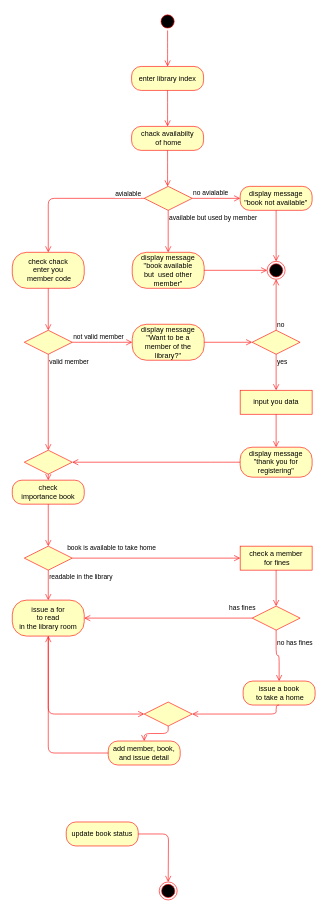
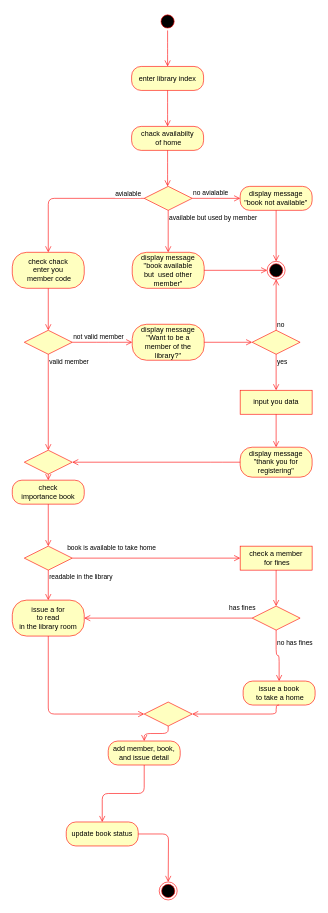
  <mxCell id="0" />
  <mxCell id="1" parent="0" />
  <mxCell id="2" value="" style="ellipse;html=1;shape=startState;fillColor=#000000;strokeColor=#ff0000;" vertex="1" parent="1"><mxGeometry x="264" y="20" width="30" height="30" as="geometry" /></mxCell>
  <mxCell id="3" value="" style="edgeStyle=orthogonalEdgeStyle;html=1;verticalAlign=bottom;endArrow=open;endSize=8;strokeColor=#ff0000;" edge="1" source="2" parent="1"><mxGeometry relative="1" as="geometry"><mxPoint x="279" y="110" as="targetPoint" /></mxGeometry></mxCell>
  <mxCell id="4" value="enter library index" style="rounded=1;whiteSpace=wrap;html=1;arcSize=40;fontColor=#000000;fillColor=#ffffc0;strokeColor=#ff0000;" vertex="1" parent="1"><mxGeometry x="219" y="110" width="120" height="40" as="geometry" /></mxCell>
  <mxCell id="5" value="" style="edgeStyle=orthogonalEdgeStyle;html=1;verticalAlign=bottom;endArrow=open;endSize=8;strokeColor=#ff0000;" edge="1" source="4" parent="1"><mxGeometry relative="1" as="geometry"><mxPoint x="279" y="210" as="targetPoint" /></mxGeometry></mxCell>
  <mxCell id="6" value="chack availabilty&lt;br&gt;&amp;nbsp;of home" style="rounded=1;whiteSpace=wrap;html=1;arcSize=40;fontColor=#000000;fillColor=#ffffc0;strokeColor=#ff0000;" vertex="1" parent="1"><mxGeometry x="219" y="210" width="120" height="40" as="geometry" /></mxCell>
  <mxCell id="7" value="" style="edgeStyle=orthogonalEdgeStyle;html=1;verticalAlign=bottom;endArrow=open;endSize=8;strokeColor=#ff0000;" edge="1" source="6" parent="1"><mxGeometry relative="1" as="geometry"><mxPoint x="279" y="310" as="targetPoint" /></mxGeometry></mxCell>
  <mxCell id="8" value="" style="rhombus;whiteSpace=wrap;html=1;fillColor=#ffffc0;strokeColor=#ff0000;" vertex="1" parent="1"><mxGeometry x="240" y="310" width="80" height="40" as="geometry" /></mxCell>
  <mxCell id="9" value="no avialable" style="edgeStyle=orthogonalEdgeStyle;html=1;align=left;verticalAlign=bottom;endArrow=open;endSize=8;strokeColor=#ff0000;entryX=0;entryY=0.5;entryDx=0;entryDy=0;" edge="1" source="8" parent="1" target="11"><mxGeometry x="-1" relative="1" as="geometry"><mxPoint x="420" y="330" as="targetPoint" /><mxPoint as="offset" /></mxGeometry></mxCell>
  <mxCell id="10" value="available but used by member" style="edgeStyle=orthogonalEdgeStyle;html=1;align=left;verticalAlign=top;endArrow=open;endSize=8;strokeColor=#ff0000;entryX=0.5;entryY=0;entryDx=0;entryDy=0;" edge="1" source="8" parent="1" target="13"><mxGeometry x="-1" relative="1" as="geometry"><mxPoint x="280" y="410" as="targetPoint" /></mxGeometry></mxCell>
  <mxCell id="11" value="display message&lt;br&gt;&quot;book not available&quot;" style="rounded=1;whiteSpace=wrap;html=1;arcSize=40;fontColor=#000000;fillColor=#ffffc0;strokeColor=#ff0000;" vertex="1" parent="1"><mxGeometry x="400" y="310" width="120" height="40" as="geometry" /></mxCell>
  <mxCell id="12" value="" style="edgeStyle=orthogonalEdgeStyle;html=1;verticalAlign=bottom;endArrow=open;endSize=8;strokeColor=#ff0000;entryX=0.5;entryY=0;entryDx=0;entryDy=0;" edge="1" source="11" parent="1" target="15"><mxGeometry relative="1" as="geometry"><mxPoint x="460" y="410" as="targetPoint" /></mxGeometry></mxCell>
  <mxCell id="13" value="display message&lt;br&gt;&quot;book available&lt;br&gt;but&amp;nbsp; used other member&quot;" style="rounded=1;whiteSpace=wrap;html=1;arcSize=40;fontColor=#000000;fillColor=#ffffc0;strokeColor=#ff0000;" vertex="1" parent="1"><mxGeometry x="220" y="420" width="120" height="60" as="geometry" /></mxCell>
  <mxCell id="14" value="" style="edgeStyle=orthogonalEdgeStyle;html=1;verticalAlign=bottom;endArrow=open;endSize=8;strokeColor=#ff0000;exitX=1;exitY=0.5;exitDx=0;exitDy=0;entryX=0;entryY=0.5;entryDx=0;entryDy=0;" edge="1" source="13" parent="1" target="15"><mxGeometry relative="1" as="geometry"><mxPoint x="440" y="450" as="targetPoint" /></mxGeometry></mxCell>
  <mxCell id="15" value="" style="ellipse;html=1;shape=endState;fillColor=#000000;strokeColor=#ff0000;" vertex="1" parent="1"><mxGeometry x="445" y="435" width="30" height="30" as="geometry" /></mxCell>
  <mxCell id="16" value="avialable" style="edgeStyle=orthogonalEdgeStyle;html=1;align=left;verticalAlign=top;endArrow=open;endSize=8;strokeColor=#ff0000;exitX=0;exitY=0.5;exitDx=0;exitDy=0;entryX=0.5;entryY=0;entryDx=0;entryDy=0;" edge="1" source="8" parent="1" target="17"><mxGeometry x="-0.6" y="-20" relative="1" as="geometry"><mxPoint x="0" y="450" as="targetPoint" /><mxPoint as="offset" /></mxGeometry></mxCell>
  <mxCell id="17" value="check chack&lt;br&gt;enter you&lt;br&gt;&amp;nbsp;member code" style="rounded=1;whiteSpace=wrap;html=1;arcSize=40;fontColor=#000000;fillColor=#ffffc0;strokeColor=#ff0000;" vertex="1" parent="1"><mxGeometry x="20" y="420" width="120" height="60" as="geometry" /></mxCell>
  <mxCell id="18" value="" style="edgeStyle=orthogonalEdgeStyle;html=1;verticalAlign=bottom;endArrow=open;endSize=8;strokeColor=#ff0000;entryX=0.5;entryY=0;entryDx=0;entryDy=0;exitX=0.5;exitY=1;exitDx=0;exitDy=0;" edge="1" source="17" parent="1" target="19"><mxGeometry relative="1" as="geometry"><mxPoint x="0" y="550" as="targetPoint" /><mxPoint x="79" y="480" as="sourcePoint" /></mxGeometry></mxCell>
  <mxCell id="19" value="" style="rhombus;whiteSpace=wrap;html=1;fillColor=#ffffc0;strokeColor=#ff0000;" vertex="1" parent="1"><mxGeometry x="40" y="550" width="80" height="40" as="geometry" /></mxCell>
  <mxCell id="20" value="not valid member" style="edgeStyle=orthogonalEdgeStyle;html=1;align=left;verticalAlign=bottom;endArrow=open;endSize=8;strokeColor=#ff0000;" edge="1" source="19" parent="1"><mxGeometry x="-1" relative="1" as="geometry"><mxPoint x="220" y="570" as="targetPoint" /></mxGeometry></mxCell>
  <mxCell id="21" value="valid member" style="edgeStyle=orthogonalEdgeStyle;html=1;align=left;verticalAlign=top;endArrow=open;endSize=8;strokeColor=#ff0000;entryX=0.5;entryY=0;entryDx=0;entryDy=0;exitX=0.5;exitY=1;exitDx=0;exitDy=0;" edge="1" source="19" parent="1" target="29"><mxGeometry x="-1" relative="1" as="geometry"><mxPoint x="20" y="770" as="targetPoint" /></mxGeometry></mxCell>
  <mxCell id="22" value="display message&lt;br&gt;&quot;Want to be a member of the library?&quot;" style="rounded=1;whiteSpace=wrap;html=1;arcSize=40;fontColor=#000000;fillColor=#ffffc0;strokeColor=#ff0000;" vertex="1" parent="1"><mxGeometry x="220" y="540" width="120" height="60" as="geometry" /></mxCell>
  <mxCell id="23" value="" style="edgeStyle=orthogonalEdgeStyle;html=1;verticalAlign=bottom;endArrow=open;endSize=8;strokeColor=#ff0000;exitX=1;exitY=0.5;exitDx=0;exitDy=0;" edge="1" source="22" parent="1" target="24"><mxGeometry relative="1" as="geometry"><mxPoint x="280" y="640" as="targetPoint" /></mxGeometry></mxCell>
  <mxCell id="24" value="" style="rhombus;whiteSpace=wrap;html=1;fillColor=#ffffc0;strokeColor=#ff0000;" vertex="1" parent="1"><mxGeometry x="420" y="550" width="80" height="40" as="geometry" /></mxCell>
  <mxCell id="25" value="no" style="edgeStyle=orthogonalEdgeStyle;html=1;align=left;verticalAlign=bottom;endArrow=open;endSize=8;strokeColor=#ff0000;entryX=0.5;entryY=1;entryDx=0;entryDy=0;exitX=0.5;exitY=0;exitDx=0;exitDy=0;" edge="1" source="24" parent="1" target="15"><mxGeometry x="-1" relative="1" as="geometry"><mxPoint x="490" y="570" as="targetPoint" /></mxGeometry></mxCell>
  <mxCell id="26" value="yes" style="edgeStyle=orthogonalEdgeStyle;html=1;align=left;verticalAlign=top;endArrow=open;endSize=8;strokeColor=#ff0000;exitX=0.5;exitY=1;exitDx=0;exitDy=0;entryX=0.5;entryY=0;entryDx=0;entryDy=0;" edge="1" source="24" parent="1" target="27"><mxGeometry x="-1" relative="1" as="geometry"><mxPoint x="540" y="730" as="targetPoint" /></mxGeometry></mxCell>
  <mxCell id="27" value="input you data" style="whiteSpace=wrap;html=1;arcSize=40;fontColor=#000000;fillColor=#ffffc0;strokeColor=#ff0000;rounded=0;" vertex="1" parent="1"><mxGeometry x="400" y="650" width="120" height="40" as="geometry" /></mxCell>
  <mxCell id="28" value="" style="edgeStyle=orthogonalEdgeStyle;html=1;verticalAlign=bottom;endArrow=open;endSize=8;strokeColor=#ff0000;entryX=0.5;entryY=0;entryDx=0;entryDy=0;" edge="1" source="27" parent="1" target="31"><mxGeometry relative="1" as="geometry"><mxPoint x="460" y="750" as="targetPoint" /></mxGeometry></mxCell>
  <mxCell id="29" value="" style="rhombus;whiteSpace=wrap;html=1;fillColor=#ffffc0;strokeColor=#ff0000;" vertex="1" parent="1"><mxGeometry x="40" y="750" width="80" height="40" as="geometry" /></mxCell>
  <mxCell id="30" value="" style="edgeStyle=orthogonalEdgeStyle;html=1;align=left;verticalAlign=top;endArrow=open;endSize=8;strokeColor=#ff0000;entryX=0.5;entryY=0;entryDx=0;entryDy=0;exitX=0.5;exitY=1;exitDx=0;exitDy=0;" edge="1" source="29" parent="1" target="33"><mxGeometry x="-1" relative="1" as="geometry"><mxPoint x="200" y="960" as="targetPoint" /></mxGeometry></mxCell>
  <mxCell id="31" value="display message&lt;br&gt;&quot;thank you for registering&quot;" style="rounded=1;whiteSpace=wrap;html=1;arcSize=40;fontColor=#000000;fillColor=#ffffc0;strokeColor=#ff0000;" vertex="1" parent="1"><mxGeometry x="400" y="745" width="120" height="50" as="geometry" /></mxCell>
  <mxCell id="32" value="" style="edgeStyle=orthogonalEdgeStyle;html=1;verticalAlign=bottom;endArrow=open;endSize=8;strokeColor=#ff0000;entryX=1;entryY=0.5;entryDx=0;entryDy=0;exitX=0;exitY=0.5;exitDx=0;exitDy=0;" edge="1" source="31" parent="1" target="29"><mxGeometry relative="1" as="geometry"><mxPoint x="390" y="900" as="targetPoint" /><Array as="points"><mxPoint x="360" y="770" /><mxPoint x="360" y="770" /></Array></mxGeometry></mxCell>
  <mxCell id="33" value="check &lt;br&gt;importance book" style="rounded=1;whiteSpace=wrap;html=1;arcSize=40;fontColor=#000000;fillColor=#ffffc0;strokeColor=#ff0000;" vertex="1" parent="1"><mxGeometry x="20" y="800" width="120" height="40" as="geometry" /></mxCell>
  <mxCell id="34" value="" style="edgeStyle=orthogonalEdgeStyle;html=1;verticalAlign=bottom;endArrow=open;endSize=8;strokeColor=#ff0000;exitX=0.5;exitY=1;exitDx=0;exitDy=0;entryX=0.5;entryY=0;entryDx=0;entryDy=0;" edge="1" source="33" parent="1" target="35"><mxGeometry relative="1" as="geometry"><mxPoint x="200" y="1060" as="targetPoint" /></mxGeometry></mxCell>
  <mxCell id="35" value="" style="rhombus;whiteSpace=wrap;html=1;fillColor=#ffffc0;strokeColor=#ff0000;" vertex="1" parent="1"><mxGeometry x="40" y="910" width="80" height="40" as="geometry" /></mxCell>
  <mxCell id="36" value="readable in the library" style="edgeStyle=orthogonalEdgeStyle;html=1;align=left;verticalAlign=bottom;endArrow=open;endSize=8;strokeColor=#ff0000;entryX=0.5;entryY=0;entryDx=0;entryDy=0;exitX=0.5;exitY=1;exitDx=0;exitDy=0;" edge="1" source="35" parent="1" target="38"><mxGeometry x="-0.2" relative="1" as="geometry"><mxPoint x="10" y="1090" as="targetPoint" /><mxPoint x="80" y="970" as="sourcePoint" /><mxPoint as="offset" /></mxGeometry></mxCell>
  <mxCell id="37" value="book is available&amp;nbsp;to take home" style="edgeStyle=orthogonalEdgeStyle;html=1;align=left;verticalAlign=top;endArrow=open;endSize=8;strokeColor=#ff0000;exitX=1;exitY=0.5;exitDx=0;exitDy=0;entryX=0;entryY=0.5;entryDx=0;entryDy=0;" edge="1" source="35" parent="1" target="44"><mxGeometry x="-1" y="32" relative="1" as="geometry"><mxPoint x="390" y="1210" as="targetPoint" /><mxPoint x="550" y="1080" as="sourcePoint" /><mxPoint x="-10" y="2" as="offset" /></mxGeometry></mxCell>
  <mxCell id="38" value="issue a for &lt;br&gt;to read &lt;br&gt;in the library room" style="rounded=1;whiteSpace=wrap;html=1;arcSize=40;fontColor=#000000;fillColor=#ffffc0;strokeColor=#ff0000;" vertex="1" parent="1"><mxGeometry x="20" y="1000" width="120" height="60" as="geometry" /></mxCell>
  <mxCell id="39" value="" style="edgeStyle=orthogonalEdgeStyle;html=1;verticalAlign=bottom;endArrow=open;endSize=8;strokeColor=#ff0000;entryX=0;entryY=0.5;entryDx=0;entryDy=0;exitX=0.5;exitY=1;exitDx=0;exitDy=0;" edge="1" source="38" parent="1" target="52"><mxGeometry relative="1" as="geometry"><mxPoint x="70" y="1289" as="targetPoint" /><Array as="points"><mxPoint x="80" y="1190" /></Array></mxGeometry></mxCell>
  <mxCell id="40" value="add member, book, and issue detail" style="rounded=1;whiteSpace=wrap;html=1;arcSize=40;fontColor=#000000;fillColor=#ffffc0;strokeColor=#ff0000;" vertex="1" parent="1"><mxGeometry x="180" y="1235" width="120" height="40" as="geometry" /></mxCell>
- <mxCell id="41" value="" style="edgeStyle=orthogonalEdgeStyle;html=1;verticalAlign=bottom;endArrow=open;endSize=8;strokeColor=#ff0000;" edge="1" source="40" parent="1" target="38"><mxGeometry relative="1" as="geometry"><mxPoint x="280" y="1390" as="targetPoint" /></mxGeometry></mxCell>
+ <mxCell id="41" value="" style="edgeStyle=orthogonalEdgeStyle;html=1;verticalAlign=bottom;endArrow=open;endSize=8;strokeColor=#ff0000;entryX=0.5;entryY=0;entryDx=0;entryDy=0;" edge="1" source="40" parent="1" target="42"><mxGeometry relative="1" as="geometry"><mxPoint x="280" y="1390" as="targetPoint" /></mxGeometry></mxCell>
  <mxCell id="42" value="update book status" style="rounded=1;whiteSpace=wrap;html=1;arcSize=40;fontColor=#000000;fillColor=#ffffc0;strokeColor=#ff0000;" vertex="1" parent="1"><mxGeometry x="110" y="1370" width="120" height="40" as="geometry" /></mxCell>
  <mxCell id="43" value="" style="edgeStyle=orthogonalEdgeStyle;html=1;verticalAlign=bottom;endArrow=open;endSize=8;strokeColor=#ff0000;" edge="1" source="42" parent="1"><mxGeometry relative="1" as="geometry"><mxPoint x="280" y="1470" as="targetPoint" /></mxGeometry></mxCell>
  <mxCell id="44" value="check a member&lt;br&gt;&amp;nbsp;for fines" style="whiteSpace=wrap;html=1;arcSize=40;fontColor=#000000;fillColor=#ffffc0;strokeColor=#ff0000;rounded=0;" vertex="1" parent="1"><mxGeometry x="400" y="910" width="120" height="40" as="geometry" /></mxCell>
  <mxCell id="45" value="" style="edgeStyle=orthogonalEdgeStyle;html=1;verticalAlign=bottom;endArrow=open;endSize=8;strokeColor=#ff0000;exitX=0.5;exitY=1;exitDx=0;exitDy=0;entryX=0.5;entryY=0;entryDx=0;entryDy=0;" edge="1" source="44" parent="1" target="46"><mxGeometry relative="1" as="geometry"><mxPoint x="390" y="1310" as="targetPoint" /></mxGeometry></mxCell>
  <mxCell id="46" value="" style="rhombus;whiteSpace=wrap;html=1;fillColor=#ffffc0;strokeColor=#ff0000;" vertex="1" parent="1"><mxGeometry x="420" y="1010" width="80" height="40" as="geometry" /></mxCell>
  <mxCell id="47" value="no has fines" style="edgeStyle=orthogonalEdgeStyle;html=1;align=left;verticalAlign=bottom;endArrow=open;endSize=8;strokeColor=#ff0000;exitX=0.5;exitY=1;exitDx=0;exitDy=0;entryX=0.5;entryY=0;entryDx=0;entryDy=0;" edge="1" source="46" parent="1" target="50"><mxGeometry x="-0.333" relative="1" as="geometry"><mxPoint x="530" y="1330" as="targetPoint" /><mxPoint as="offset" /></mxGeometry></mxCell>
  <mxCell id="48" value="has fines" style="edgeStyle=orthogonalEdgeStyle;html=1;align=left;verticalAlign=top;endArrow=open;endSize=8;strokeColor=#ff0000;exitX=0;exitY=0.5;exitDx=0;exitDy=0;entryX=1;entryY=0.5;entryDx=0;entryDy=0;" edge="1" source="46" parent="1" target="38"><mxGeometry x="-0.714" y="-30" relative="1" as="geometry"><mxPoint x="390" y="1410" as="targetPoint" /><mxPoint as="offset" /></mxGeometry></mxCell>
  <mxCell id="49" value="" style="ellipse;html=1;shape=endState;fillColor=#000000;strokeColor=#ff0000;" vertex="1" parent="1"><mxGeometry x="265" y="1470" width="30" height="30" as="geometry" /></mxCell>
  <mxCell id="50" value="issue a book&lt;br&gt;&amp;nbsp;to take a home" style="rounded=1;whiteSpace=wrap;html=1;arcSize=40;fontColor=#000000;fillColor=#ffffc0;strokeColor=#ff0000;" vertex="1" parent="1"><mxGeometry x="405" y="1135" width="120" height="40" as="geometry" /></mxCell>
  <mxCell id="51" value="" style="edgeStyle=orthogonalEdgeStyle;html=1;verticalAlign=bottom;endArrow=open;endSize=8;strokeColor=#ff0000;entryX=1;entryY=0.5;entryDx=0;entryDy=0;exitX=0.5;exitY=1;exitDx=0;exitDy=0;" edge="1" source="50" parent="1" target="52"><mxGeometry relative="1" as="geometry"><mxPoint x="590" y="1410" as="targetPoint" /><Array as="points"><mxPoint x="460" y="1190" /></Array></mxGeometry></mxCell>
  <mxCell id="52" value="" style="rhombus;whiteSpace=wrap;html=1;fillColor=#ffffc0;strokeColor=#ff0000;" vertex="1" parent="1"><mxGeometry x="240" y="1170" width="80" height="40" as="geometry" /></mxCell>
  <mxCell id="53" value="" style="edgeStyle=orthogonalEdgeStyle;html=1;align=left;verticalAlign=top;endArrow=open;endSize=8;strokeColor=#ff0000;entryX=0.5;entryY=0;entryDx=0;entryDy=0;" edge="1" source="52" parent="1" target="40"><mxGeometry x="-1" relative="1" as="geometry"><mxPoint x="176" y="1240" as="targetPoint" /></mxGeometry></mxCell>
